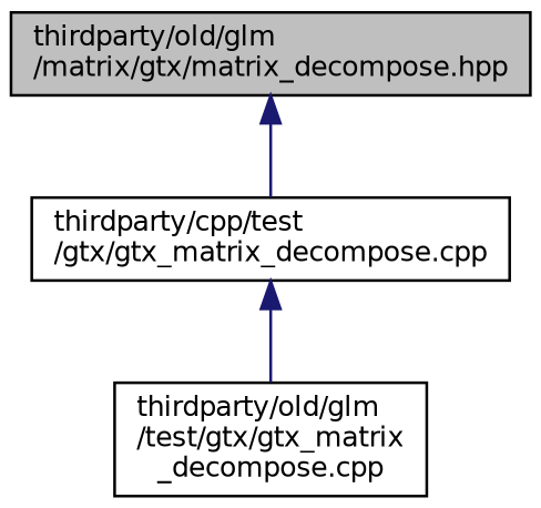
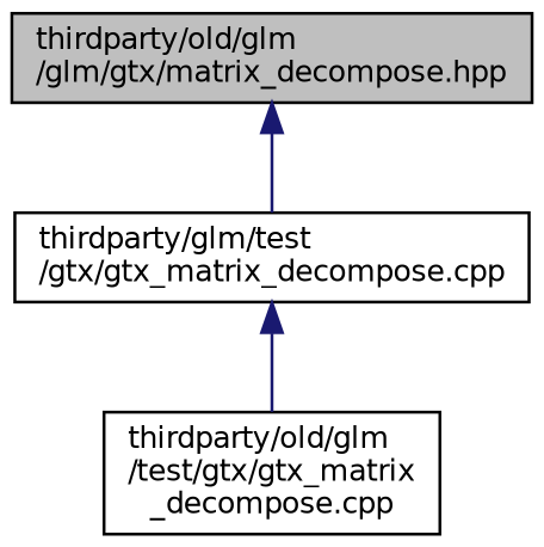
  digraph {
    node [color=black fillcolor=white fontname=Helvetica fontsize=10 shape=record style=filled]
    edge [color=midnightblue dir=back fontname=Helvetica fontsize=10 labelfontname=Helvetica labelfontsize=10 style=solid]
-   n1 [fillcolor=grey75 fontcolor=black height=0.2 label="thirdparty/old/glm\l/matrix/gtx/matrix_decompose.hpp" width=0.4]
-   n2 [height=0.2 label="thirdparty/cpp/test\l/gtx/gtx_matrix_decompose.cpp" width=0.4]
+   n1 [fillcolor=grey75 fontcolor=black height=0.2 label="thirdparty/old/glm\l/glm/gtx/matrix_decompose.hpp" width=0.4]
+   n2 [height=0.2 label="thirdparty/glm/test\l/gtx/gtx_matrix_decompose.cpp" width=0.4]
    n3 [height=0.2 label="thirdparty/old/glm\l/test/gtx/gtx_matrix\l_decompose.cpp" width=0.4]
    n1 -> n2
    n2 -> n3
  }
